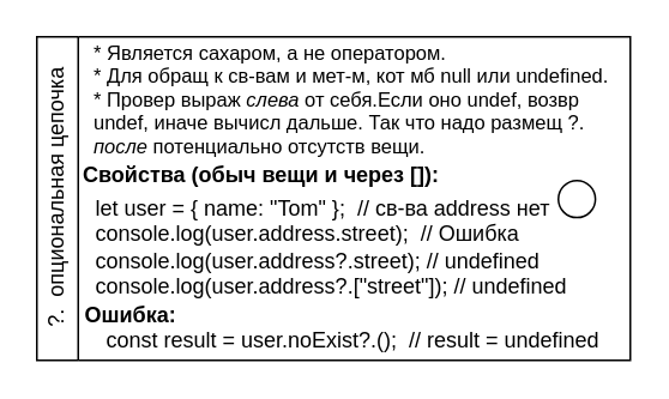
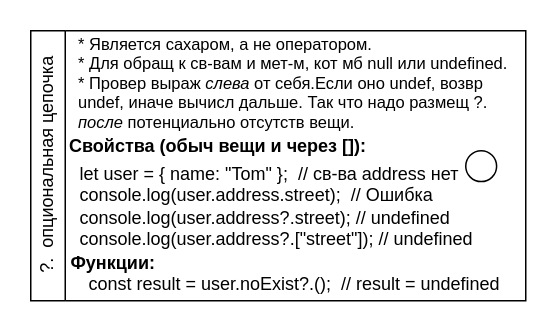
  <mxCell id="0" />
  <mxCell id="1" parent="0" />
  <mxCell id="2" value="?.&amp;nbsp; опциональная цепочка" style="swimlane;horizontal=0;whiteSpace=wrap;html=1;swimlaneLine=1;fontStyle=0;align=center;verticalAlign=middle;" vertex="1" parent="1"><mxGeometry x="20" y="20" width="330" height="180" as="geometry"><mxRectangle x="-350" y="180" width="40" height="150" as="alternateBounds" /></mxGeometry></mxCell>
  <mxCell id="3" value="" style="ellipse;whiteSpace=wrap;html=1;aspect=fixed;" vertex="1" parent="2"><mxGeometry x="290" y="80" width="20.58" height="20.58" as="geometry" /></mxCell>
  <mxCell id="4" value="* Является сахаром, а не оператором.&lt;br style=&quot;font-size: 11px;&quot;&gt;&lt;div style=&quot;font-size: 11px;&quot;&gt;&lt;span style=&quot;background-color: initial; font-size: 11px;&quot;&gt;* Для обращ к св-вам и мет-м, кот мб null или undefined.&lt;/span&gt;&lt;/div&gt;&lt;div style=&quot;font-size: 11px;&quot;&gt;&lt;span style=&quot;background-color: initial; font-size: 11px;&quot;&gt;* Провер выраж &lt;i style=&quot;font-size: 11px;&quot;&gt;слева&lt;/i&gt; от себя.Если оно undef, возвр undef, иначе вычисл дальше. Так что надо размещ ?. &lt;i style=&quot;font-size: 11px;&quot;&gt;после &lt;/i&gt;потенциально отсутств вещи.&lt;/span&gt;&lt;/div&gt;" style="text;html=1;strokeColor=none;fillColor=none;align=left;verticalAlign=middle;whiteSpace=wrap;rounded=0;fontSize=11;" vertex="1" parent="2"><mxGeometry x="30" y="5" width="290" height="60" as="geometry" /></mxCell>
  <mxCell id="5" value="let user = { name: &quot;Tom&quot; };&amp;nbsp; // св-ва address нет&lt;br&gt;console.log(user.address.street);&amp;nbsp; // Ошибка&lt;br&gt;console.log(user.address?.street);  // undefined&lt;br&gt;console.log(user.address?.[&quot;street&quot;]);  // undefined" style="text;html=1;strokeColor=none;fillColor=none;align=left;verticalAlign=middle;whiteSpace=wrap;rounded=0;" vertex="1" parent="2"><mxGeometry x="31" y="87" width="270" height="60" as="geometry" /></mxCell>
  <mxCell id="6" value="Cвойства (обыч вещи и через []):" style="text;html=1;strokeColor=none;fillColor=none;align=left;verticalAlign=middle;whiteSpace=wrap;rounded=0;fontStyle=1" vertex="1" parent="2"><mxGeometry x="24" y="62" width="230" height="30" as="geometry" /></mxCell>
- <mxCell id="7" value="Ошибка:" style="text;html=1;strokeColor=none;fillColor=none;align=left;verticalAlign=middle;whiteSpace=wrap;rounded=0;fontStyle=1" vertex="1" parent="2"><mxGeometry x="25" y="146" width="230" height="17" as="geometry" /></mxCell>
+ <mxCell id="7" value="Функции:" style="text;html=1;strokeColor=none;fillColor=none;align=left;verticalAlign=middle;whiteSpace=wrap;rounded=0;fontStyle=1" vertex="1" parent="2"><mxGeometry x="25" y="146" width="230" height="17" as="geometry" /></mxCell>
  <mxCell id="8" value="const result = user.noExist?.();&amp;nbsp; // result = undefined" style="text;html=1;strokeColor=none;fillColor=none;align=center;verticalAlign=middle;whiteSpace=wrap;rounded=0;" vertex="1" parent="2"><mxGeometry x="36" y="160" width="280" height="17" as="geometry" /></mxCell>
